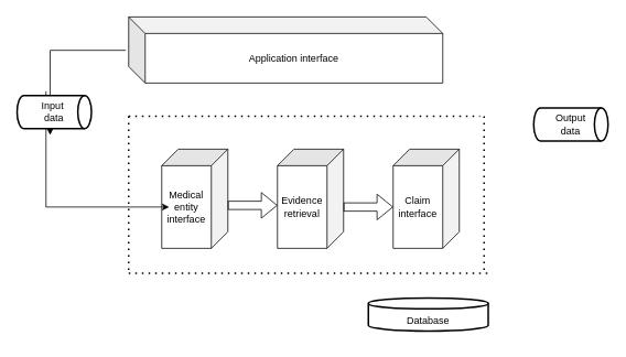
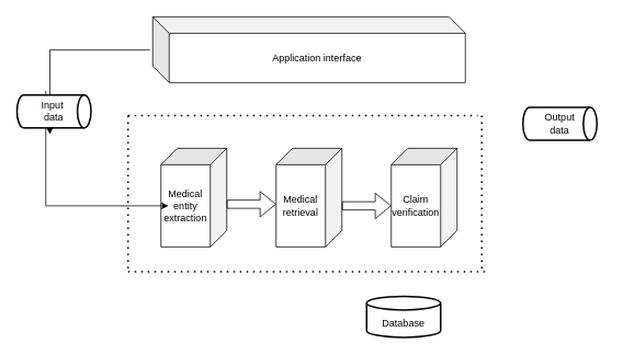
  <mxCell id="0" />
  <mxCell id="1" parent="0" />
- <mxCell id="2" value="Evidence&lt;div&gt;retrieval&lt;/div&gt;" style="shape=cube;whiteSpace=wrap;html=1;boundedLbl=1;backgroundOutline=1;darkOpacity=0.05;darkOpacity2=0.1;direction=south;" vertex="1" parent="1"><mxGeometry x="335" y="180" width="80" height="120" as="geometry" /></mxCell>
- <mxCell id="3" value="Medical entity&lt;div&gt;interface&lt;/div&gt;" style="shape=cube;whiteSpace=wrap;html=1;boundedLbl=1;backgroundOutline=1;darkOpacity=0.05;darkOpacity2=0.1;direction=south;" vertex="1" parent="1"><mxGeometry x="195" y="180" width="80" height="120" as="geometry" /></mxCell>
- <mxCell id="4" value="Claim&lt;div&gt;interface&lt;/div&gt;" style="shape=cube;whiteSpace=wrap;html=1;boundedLbl=1;backgroundOutline=1;darkOpacity=0.05;darkOpacity2=0.1;direction=south;" vertex="1" parent="1"><mxGeometry x="475" y="180" width="80" height="120" as="geometry" /></mxCell>
- <mxCell id="5" value="&lt;div&gt;&lt;br&gt;&lt;/div&gt;Database" style="strokeWidth=2;html=1;shape=mxgraph.flowchart.database;whiteSpace=wrap;" vertex="1" parent="1"><mxGeometry x="445" y="360" width="145" height="40" as="geometry" /></mxCell>
+ <mxCell id="2" value="Medical&lt;div&gt;retrieval&lt;/div&gt;" style="shape=cube;whiteSpace=wrap;html=1;boundedLbl=1;backgroundOutline=1;darkOpacity=0.05;darkOpacity2=0.1;direction=south;" vertex="1" parent="1"><mxGeometry x="335" y="180" width="80" height="120" as="geometry" /></mxCell>
+ <mxCell id="3" value="Medical entity&lt;div&gt;extraction&lt;/div&gt;" style="shape=cube;whiteSpace=wrap;html=1;boundedLbl=1;backgroundOutline=1;darkOpacity=0.05;darkOpacity2=0.1;direction=south;" vertex="1" parent="1"><mxGeometry x="195" y="180" width="80" height="120" as="geometry" /></mxCell>
+ <mxCell id="4" value="Claim&lt;div&gt;verification&lt;/div&gt;" style="shape=cube;whiteSpace=wrap;html=1;boundedLbl=1;backgroundOutline=1;darkOpacity=0.05;darkOpacity2=0.1;direction=south;" vertex="1" parent="1"><mxGeometry x="475" y="180" width="80" height="120" as="geometry" /></mxCell>
+ <mxCell id="5" value="&lt;div&gt;&lt;br&gt;&lt;/div&gt;Database" style="strokeWidth=2;html=1;shape=mxgraph.flowchart.database;whiteSpace=wrap;" vertex="1" parent="1"><mxGeometry x="445" y="360" width="90" height="50" as="geometry" /></mxCell>
  <mxCell id="6" value="" style="endArrow=none;dashed=1;html=1;dashPattern=1 3;strokeWidth=2;rounded=0;" edge="1" parent="1"><mxGeometry width="50" height="50" relative="1" as="geometry"><mxPoint x="155" y="140" as="sourcePoint" /><mxPoint x="580" y="140" as="targetPoint" /></mxGeometry></mxCell>
  <mxCell id="7" value="" style="endArrow=none;dashed=1;html=1;dashPattern=1 3;strokeWidth=2;rounded=0;" edge="1" parent="1"><mxGeometry width="50" height="50" relative="1" as="geometry"><mxPoint x="155" y="330" as="sourcePoint" /><mxPoint x="595" y="330" as="targetPoint" /><Array as="points"><mxPoint x="380" y="330" /></Array></mxGeometry></mxCell>
  <mxCell id="8" value="" style="endArrow=none;dashed=1;html=1;dashPattern=1 3;strokeWidth=2;rounded=0;" edge="1" parent="1"><mxGeometry width="50" height="50" relative="1" as="geometry"><mxPoint x="155" y="140" as="sourcePoint" /><mxPoint x="155" y="330" as="targetPoint" /></mxGeometry></mxCell>
  <mxCell id="9" value="" style="endArrow=none;dashed=1;html=1;dashPattern=1 3;strokeWidth=2;rounded=0;" edge="1" parent="1"><mxGeometry width="50" height="50" relative="1" as="geometry"><mxPoint x="585" y="140" as="sourcePoint" /><mxPoint x="585" y="330" as="targetPoint" /></mxGeometry></mxCell>
  <mxCell id="10" value="" style="shape=flexArrow;endArrow=classic;html=1;rounded=0;" edge="1" parent="1"><mxGeometry width="50" height="50" relative="1" as="geometry"><mxPoint x="275" y="248" as="sourcePoint" /><mxPoint x="335" y="248" as="targetPoint" /></mxGeometry></mxCell>
  <mxCell id="11" value="" style="shape=flexArrow;endArrow=classic;html=1;rounded=0;" edge="1" parent="1"><mxGeometry width="50" height="50" relative="1" as="geometry"><mxPoint x="415" y="250" as="sourcePoint" /><mxPoint x="475" y="250" as="targetPoint" /></mxGeometry></mxCell>
  <mxCell id="12" style="edgeStyle=orthogonalEdgeStyle;rounded=0;orthogonalLoop=1;jettySize=auto;html=1;entryX=0;entryY=0;entryDx=70;entryDy=80;entryPerimeter=0;" edge="1" parent="1"><mxGeometry relative="1" as="geometry"><mxPoint x="204" y="250" as="targetPoint" /><mxPoint x="55" y="110" as="sourcePoint" /><Array as="points"><mxPoint x="55" y="250" /></Array></mxGeometry></mxCell>
- <mxCell id="13" value="Application interface" style="shape=cube;whiteSpace=wrap;html=1;boundedLbl=1;backgroundOutline=1;darkOpacity=0.05;darkOpacity2=0.1;" vertex="1" parent="1"><mxGeometry x="155" y="20" width="380" height="80" as="geometry" /></mxCell>
+ <mxCell id="13" value="Application interface" style="shape=cube;whiteSpace=wrap;html=1;boundedLbl=1;backgroundOutline=1;darkOpacity=0.05;darkOpacity2=0.1;" vertex="1" parent="1"><mxGeometry x="185" y="20" width="380" height="80" as="geometry" /></mxCell>
  <mxCell id="14" value="" style="edgeStyle=orthogonalEdgeStyle;rounded=0;orthogonalLoop=1;jettySize=auto;html=1;entryX=0.444;entryY=1.2;entryDx=0;entryDy=0;entryPerimeter=0;exitX=-0.009;exitY=0.505;exitDx=0;exitDy=0;exitPerimeter=0;" edge="1" parent="1" source="13" target="15"><mxGeometry relative="1" as="geometry"><mxPoint x="55" y="210" as="targetPoint" /><mxPoint x="155" y="60" as="sourcePoint" /><Array as="points" /></mxGeometry></mxCell>
  <mxCell id="15" value="Input&amp;nbsp;&lt;div&gt;data&lt;/div&gt;" style="strokeWidth=2;html=1;shape=mxgraph.flowchart.direct_data;whiteSpace=wrap;" vertex="1" parent="1"><mxGeometry x="20" y="115" width="90" height="40" as="geometry" /></mxCell>
- <mxCell id="16" value="Output&lt;div&gt;data&lt;/div&gt;" style="strokeWidth=2;html=1;shape=mxgraph.flowchart.direct_data;whiteSpace=wrap;" vertex="1" parent="1"><mxGeometry x="645" y="130" width="90" height="40" as="geometry" /></mxCell>
+ <mxCell id="16" value="Output&lt;div&gt;data&lt;/div&gt;" style="strokeWidth=2;html=1;shape=mxgraph.flowchart.direct_data;whiteSpace=wrap;" vertex="1" parent="1"><mxGeometry x="635" y="130" width="90" height="40" as="geometry" /></mxCell>
